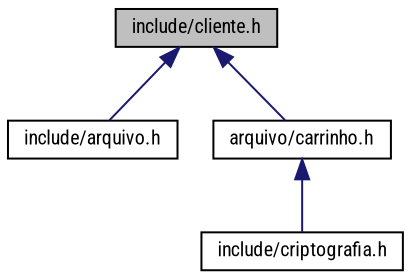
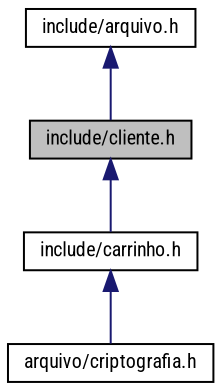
  digraph {
    fontname="Roboto Condensed"
    node [color=black fillcolor=white fontname="Roboto Condensed" fontsize=10 shape=record style=filled]
    edge [color=midnightblue dir=back fontname="Roboto Condensed" fontsize=10 labelfontname=Helvetica labelfontsize=10 style=solid]
    n1 [fillcolor=grey75 fontcolor=black height=0.2 label="include/cliente.h" width=0.4]
    n2 [height=0.2 label="include/arquivo.h" width=0.4]
-   n3 [height=0.2 label="arquivo/carrinho.h" width=0.4]
-   n4 [height=0.2 label="include/criptografia.h" width=0.4]
-   n1 -> n2
+   n3 [height=0.2 label="include/carrinho.h" width=0.4]
+   n4 [height=0.2 label="arquivo/criptografia.h" width=0.4]
+   n2 -> n1
    n1 -> n3
    n3 -> n4
  }
